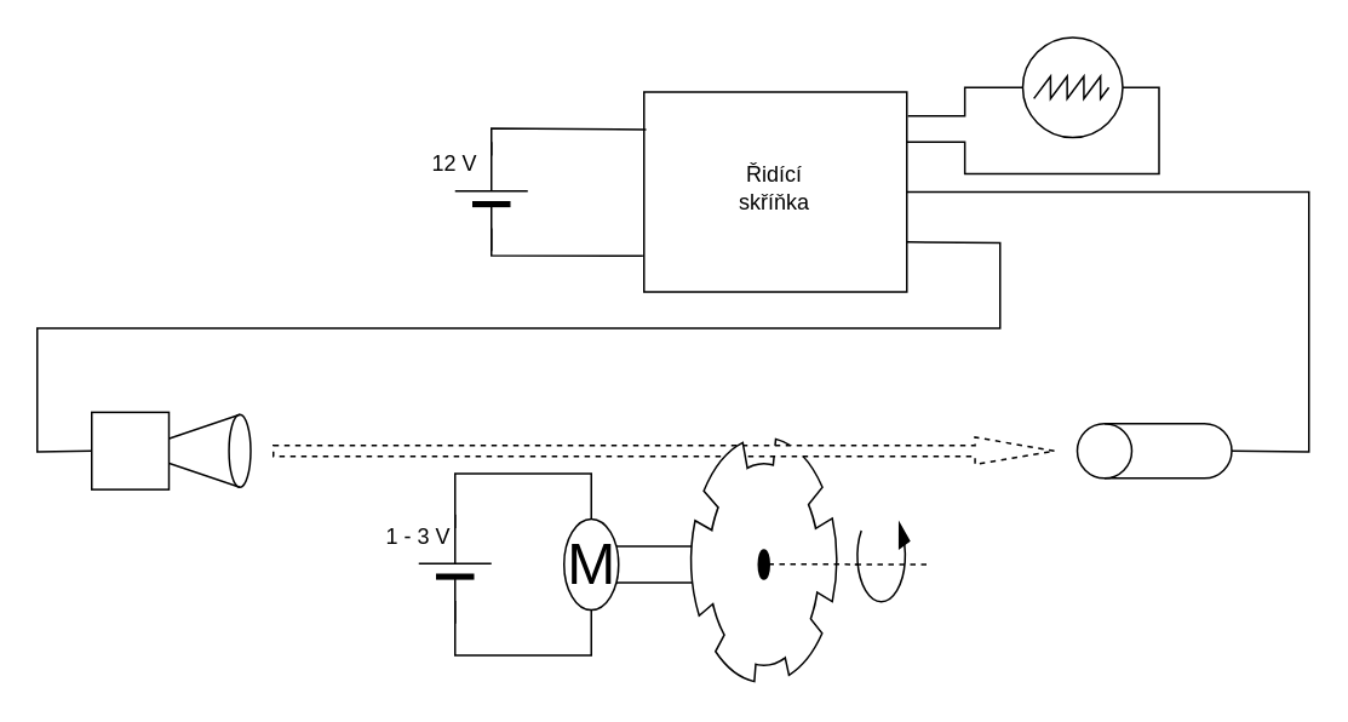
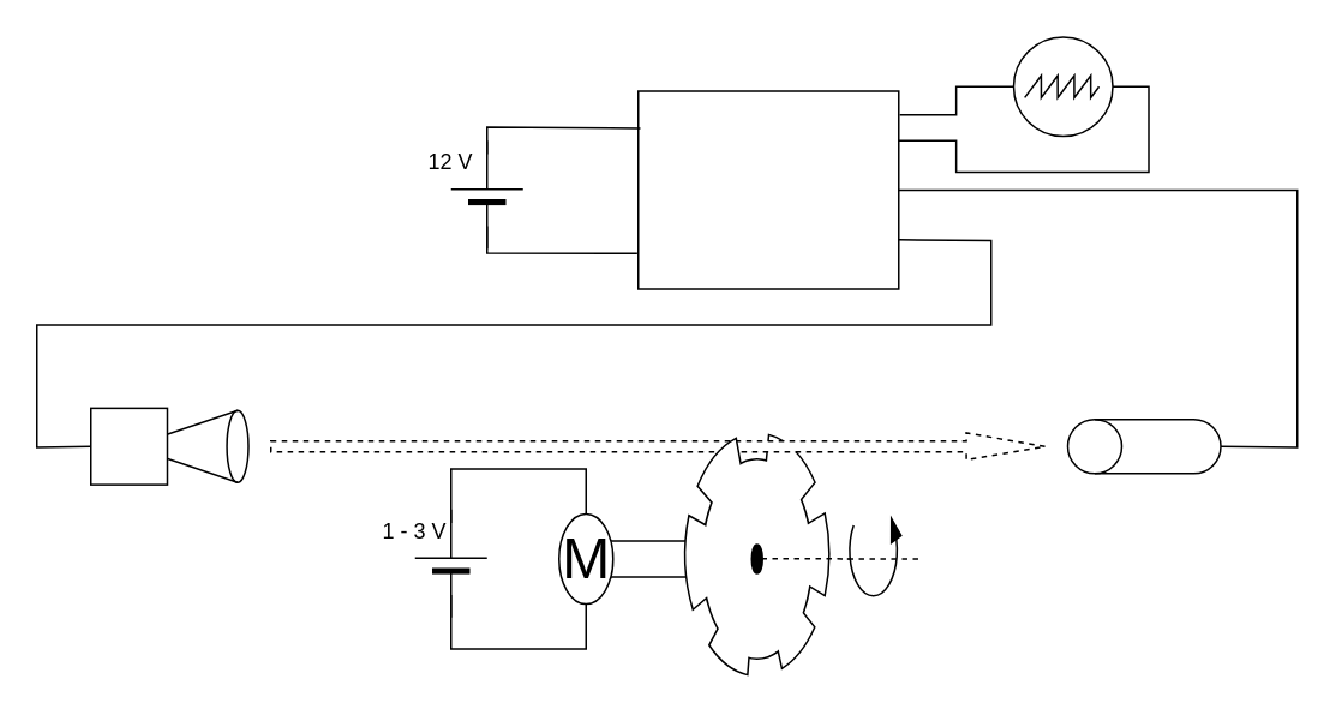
  <mxCell id="0" />
  <mxCell id="1" parent="0" />
  <mxCell id="2" value="" style="endArrow=none;html=1;rounded=0;" parent="1" edge="1"><mxGeometry width="50" height="50" relative="1" as="geometry"><mxPoint x="338" y="300" as="sourcePoint" /><mxPoint x="400" y="300" as="targetPoint" /></mxGeometry></mxCell>
  <mxCell id="3" value="" style="endArrow=none;html=1;rounded=0;exitX=0.8;exitY=0.7;exitDx=0;exitDy=0;exitPerimeter=0;" parent="1" source="6" edge="1"><mxGeometry width="50" height="50" relative="1" as="geometry"><mxPoint x="340" y="320" as="sourcePoint" /><mxPoint x="400" y="320" as="targetPoint" /></mxGeometry></mxCell>
  <mxCell id="4" value="" style="ellipse;whiteSpace=wrap;html=1;strokeWidth=2;" parent="1" vertex="1"><mxGeometry x="390" y="255" width="60" height="110" as="geometry" /></mxCell>
  <mxCell id="5" style="edgeStyle=none;rounded=0;orthogonalLoop=1;jettySize=auto;html=1;exitX=0.5;exitY=0;exitDx=0;exitDy=0;entryX=0.5;entryY=0;entryDx=0;entryDy=0;entryPerimeter=0;strokeColor=default;fillColor=default;endArrow=none;endFill=0;" parent="1" source="6" edge="1"><mxGeometry relative="1" as="geometry"><Array as="points"><mxPoint x="325" y="260" /><mxPoint x="250" y="260" /></Array><mxPoint x="250" y="290" as="targetPoint" /></mxGeometry></mxCell>
  <mxCell id="6" value="M" style="verticalLabelPosition=middle;shadow=0;dashed=0;align=center;html=1;verticalAlign=middle;strokeWidth=1;shape=ellipse;fontSize=32;perimeter=ellipsePerimeter;" parent="1" vertex="1"><mxGeometry x="310" y="285" width="30" height="50" as="geometry" /></mxCell>
  <mxCell id="7" value="" style="endArrow=none;dashed=1;html=1;rounded=0;startArrow=none;" parent="1" edge="1"><mxGeometry width="50" height="50" relative="1" as="geometry"><mxPoint x="471.25" y="310" as="sourcePoint" /><mxPoint x="470" y="310" as="targetPoint" /></mxGeometry></mxCell>
  <mxCell id="8" value="" style="verticalLabelPosition=bottom;shadow=0;dashed=0;align=center;html=1;verticalAlign=top;shape=mxgraph.electrical.rot_mech.verticalLabelPosition=bottom;shadow=0;dashed=0;align=center;fillColor=strokeColor;html=1;verticalAlign=top;strokeWidth=1;shape=mxgraph.electrical.rot_mech.rotation;" parent="1" vertex="1"><mxGeometry x="470" y="287.5" width="30" height="45" as="geometry" /></mxCell>
  <mxCell id="9" value="" style="verticalLabelPosition=bottom;verticalAlign=top;html=1;shape=mxgraph.basic.partConcEllipse;startAngle=0.026;endAngle=0.149;arcWidth=0.5;" parent="1" vertex="1"><mxGeometry x="380" y="240" width="80" height="135" as="geometry" /></mxCell>
  <mxCell id="10" value="" style="html=1;shadow=0;dashed=1;align=center;verticalAlign=middle;shape=mxgraph.arrows2.arrow;dy=0.6;dx=43.78;notch=0;strokeWidth=1;perimeterSpacing=0;" parent="1" vertex="1"><mxGeometry x="150" y="240" width="430" height="15" as="geometry" /></mxCell>
  <mxCell id="11" value="" style="verticalLabelPosition=bottom;verticalAlign=top;html=1;shape=mxgraph.basic.partConcEllipse;startAngle=0.845;endAngle=0.953;arcWidth=0.5;" parent="1" vertex="1"><mxGeometry x="380" y="240" width="80" height="135" as="geometry" /></mxCell>
  <mxCell id="12" value="" style="verticalLabelPosition=bottom;verticalAlign=top;html=1;shape=mxgraph.basic.partConcEllipse;startAngle=0.675;endAngle=0.802;arcWidth=0.5;" parent="1" vertex="1"><mxGeometry x="380" y="240" width="80" height="135" as="geometry" /></mxCell>
  <mxCell id="13" value="" style="verticalLabelPosition=bottom;verticalAlign=top;html=1;shape=mxgraph.basic.partConcEllipse;startAngle=0.521;endAngle=0.616;arcWidth=0.5;" parent="1" vertex="1"><mxGeometry x="380" y="240" width="80" height="135" as="geometry" /></mxCell>
  <mxCell id="14" value="" style="verticalLabelPosition=bottom;verticalAlign=top;html=1;shape=mxgraph.basic.partConcEllipse;startAngle=0.352;endAngle=0.444;arcWidth=0.5;" parent="1" vertex="1"><mxGeometry x="380" y="240" width="80" height="135" as="geometry" /></mxCell>
  <mxCell id="15" value="" style="verticalLabelPosition=bottom;verticalAlign=top;html=1;shape=mxgraph.basic.partConcEllipse;startAngle=0.195;endAngle=0.305;arcWidth=0.5;" parent="1" vertex="1"><mxGeometry x="380" y="240" width="80" height="135" as="geometry" /></mxCell>
  <mxCell id="16" value="" style="ellipse;whiteSpace=wrap;html=1;strokeColor=none;" parent="1" vertex="1"><mxGeometry x="390" y="255" width="60" height="110" as="geometry" /></mxCell>
  <mxCell id="17" value="" style="ellipse;whiteSpace=wrap;html=1;strokeColor=default;strokeWidth=2;gradientColor=none;verticalAlign=top;fillColor=#000000;" parent="1" vertex="1"><mxGeometry x="417.5" y="302.5" width="5" height="15" as="geometry" /></mxCell>
  <mxCell id="18" value="" style="endArrow=none;dashed=1;html=1;rounded=0;" parent="1" edge="1"><mxGeometry width="50" height="50" relative="1" as="geometry"><mxPoint x="422.5" y="309.83" as="sourcePoint" /><mxPoint x="510" y="310" as="targetPoint" /></mxGeometry></mxCell>
  <mxCell id="19" style="edgeStyle=none;rounded=0;orthogonalLoop=1;jettySize=auto;html=1;exitX=0.5;exitY=1;exitDx=0;exitDy=0;exitPerimeter=0;entryX=0.5;entryY=1;entryDx=0;entryDy=0;strokeColor=default;fillColor=default;endArrow=none;endFill=0;" parent="1" target="6" edge="1"><mxGeometry relative="1" as="geometry"><Array as="points"><mxPoint x="250" y="360" /><mxPoint x="290" y="360" /><mxPoint x="325" y="360" /></Array><mxPoint x="250" y="330" as="sourcePoint" /></mxGeometry></mxCell>
  <mxCell id="20" value="1 - 3 V" style="text;html=1;strokeColor=none;fillColor=none;align=center;verticalAlign=middle;whiteSpace=wrap;rounded=0;" parent="1" vertex="1"><mxGeometry x="200" y="280" width="60" height="30" as="geometry" /></mxCell>
  <mxCell id="21" style="edgeStyle=none;rounded=0;orthogonalLoop=1;jettySize=auto;html=1;endArrow=none;endFill=0;strokeColor=default;fillColor=default;exitX=-0.004;exitY=0.82;exitDx=0;exitDy=0;exitPerimeter=0;" parent="1" source="22" edge="1"><mxGeometry relative="1" as="geometry"><mxPoint x="270" y="125" as="targetPoint" /><Array as="points"><mxPoint x="270" y="140" /></Array><mxPoint x="350" y="140" as="sourcePoint" /></mxGeometry></mxCell>
  <mxCell id="22" value="" style="rounded=0;whiteSpace=wrap;html=1;strokeWidth=1;verticalAlign=top;" parent="1" vertex="1"><mxGeometry x="354" y="50" width="144.68" height="110" as="geometry" /></mxCell>
  <mxCell id="23" style="edgeStyle=none;rounded=0;orthogonalLoop=1;jettySize=auto;html=1;exitX=0.5;exitY=1;exitDx=0;exitDy=0;exitPerimeter=0;entryX=1;entryY=0.5;entryDx=0;entryDy=0;endArrow=none;endFill=0;strokeColor=default;fillColor=default;" parent="1" source="24" target="22" edge="1"><mxGeometry relative="1" as="geometry"><Array as="points"><mxPoint x="720" y="248" /><mxPoint x="720" y="105" /></Array></mxGeometry></mxCell>
  <mxCell id="24" value="" style="shape=cylinder3;whiteSpace=wrap;html=1;boundedLbl=1;backgroundOutline=1;size=15;strokeWidth=1;verticalAlign=top;rotation=-90;" parent="1" vertex="1"><mxGeometry x="620" y="205" width="30" height="85" as="geometry" /></mxCell>
  <mxCell id="25" value="" style="verticalLabelPosition=bottom;verticalAlign=top;html=1;shape=mxgraph.basic.cone;strokeColor=default;strokeWidth=1;fillColor=none;gradientColor=none;rotation=-90;" parent="1" vertex="1"><mxGeometry x="85" y="215" width="40" height="65" as="geometry" /></mxCell>
  <mxCell id="26" style="edgeStyle=none;rounded=0;orthogonalLoop=1;jettySize=auto;html=1;exitX=0;exitY=0.5;exitDx=0;exitDy=0;entryX=1;entryY=0.75;entryDx=0;entryDy=0;endArrow=none;endFill=0;strokeColor=default;fillColor=default;" parent="1" source="27" target="22" edge="1"><mxGeometry relative="1" as="geometry"><Array as="points"><mxPoint x="20" y="248" /><mxPoint x="20" y="180" /><mxPoint x="550" y="180" /><mxPoint x="550" y="133" /></Array></mxGeometry></mxCell>
  <mxCell id="27" value="" style="whiteSpace=wrap;html=1;aspect=fixed;strokeWidth=1;verticalAlign=top;" parent="1" vertex="1"><mxGeometry x="50" y="226.25" width="42.5" height="42.5" as="geometry" /></mxCell>
  <mxCell id="28" style="edgeStyle=none;rounded=0;orthogonalLoop=1;jettySize=auto;html=1;exitX=0.5;exitY=0;exitDx=0;exitDy=0;exitPerimeter=0;endArrow=none;endFill=0;strokeColor=default;fillColor=default;entryX=0.008;entryY=0.188;entryDx=0;entryDy=0;entryPerimeter=0;" parent="1" target="22" edge="1"><mxGeometry relative="1" as="geometry"><Array as="points"><mxPoint x="270" y="70" /></Array><mxPoint x="270" y="85" as="sourcePoint" /><mxPoint x="350" y="70" as="targetPoint" /></mxGeometry></mxCell>
  <mxCell id="29" value="12 V" style="text;html=1;strokeColor=none;fillColor=none;align=center;verticalAlign=middle;whiteSpace=wrap;rounded=0;" parent="1" vertex="1"><mxGeometry x="220" y="75" width="60" height="30" as="geometry" /></mxCell>
- <mxCell id="30" value="Řidící skříňka" style="text;html=1;strokeColor=none;fillColor=none;align=center;verticalAlign=middle;whiteSpace=wrap;rounded=0;" parent="1" vertex="1"><mxGeometry x="396.34" y="87.5" width="60" height="30" as="geometry" /></mxCell>
  <mxCell id="31" style="edgeStyle=orthogonalEdgeStyle;rounded=0;orthogonalLoop=1;jettySize=auto;html=1;endArrow=none;endFill=0;entryX=1.004;entryY=0.12;entryDx=0;entryDy=0;entryPerimeter=0;" edge="1" parent="1" source="33" target="22"><mxGeometry relative="1" as="geometry"><mxPoint x="510" y="60" as="targetPoint" /></mxGeometry></mxCell>
  <mxCell id="32" style="edgeStyle=orthogonalEdgeStyle;rounded=0;orthogonalLoop=1;jettySize=auto;html=1;exitX=1;exitY=0.5;exitDx=0;exitDy=0;exitPerimeter=0;entryX=1;entryY=0.25;entryDx=0;entryDy=0;strokeColor=default;endArrow=none;endFill=0;" edge="1" parent="1" source="33" target="22"><mxGeometry relative="1" as="geometry" /></mxCell>
  <mxCell id="33" value="" style="perimeter=ellipsePerimeter;verticalLabelPosition=bottom;shadow=0;dashed=0;align=center;html=1;verticalAlign=top;shape=mxgraph.electrical.instruments.oscilloscope;" vertex="1" parent="1"><mxGeometry x="560" y="20" width="60" height="55" as="geometry" /></mxCell>
  <mxCell id="34" value="" style="verticalLabelPosition=bottom;shadow=0;dashed=0;align=center;fillColor=strokeColor;html=1;verticalAlign=top;strokeWidth=1;shape=mxgraph.electrical.miscellaneous.monocell_battery;rotation=-90;" vertex="1" parent="1"><mxGeometry x="220" y="292.5" width="60" height="40" as="geometry" /></mxCell>
  <mxCell id="35" value="" style="verticalLabelPosition=bottom;shadow=0;dashed=0;align=center;fillColor=strokeColor;html=1;verticalAlign=top;strokeWidth=1;shape=mxgraph.electrical.miscellaneous.monocell_battery;rotation=-90;" vertex="1" parent="1"><mxGeometry x="240" y="87.5" width="60" height="40" as="geometry" /></mxCell>
